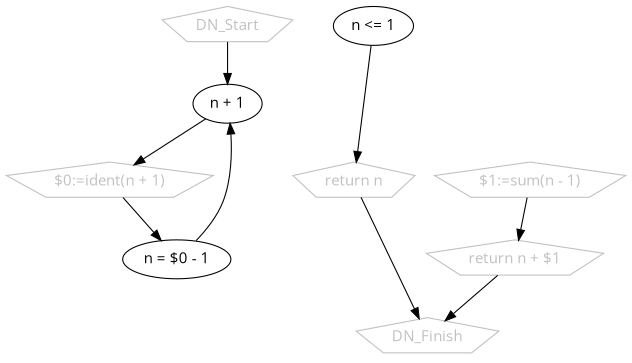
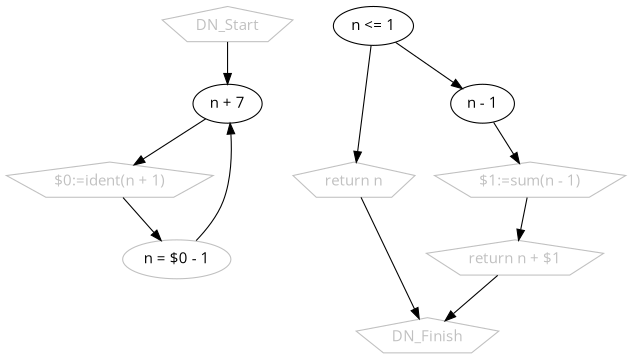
  digraph {
    fontname="Open Sans"
    node [color=grey fontcolor=grey fontname="Open Sans" shape=pentagon]
    edge [fontname="Open Sans"]
    n1 [label=DN_Start]
-   n2 [label="n + 1" color="" fontcolor="" shape=""]
+   n2 [label="n + 7" color="" fontcolor="" shape=""]
    n3 [label="$0:=ident(n + 1)"]
-   n4 [label="n = $0 - 1" color="" fontcolor="" shape=""]
+   n4 [label="n = $0 - 1" fontcolor="" shape=""]
    n5 [label="n <= 1" color="" fontcolor="" shape=""]
    n6 [label="return n"]
+   n7 [label="n - 1" color="" fontcolor="" shape=""]
    n8 [label=DN_Finish]
    n9 [label="$1:=sum(n - 1)"]
    n10 [label="return n + $1"]
    n1 -> n2
    n2 -> n3
    n3 -> n4
    n4 -> n2
    n5 -> n6
+   n5 -> n7
    n6 -> n8
+   n7 -> n9
    n9 -> n10
    n10 -> n8
  }
